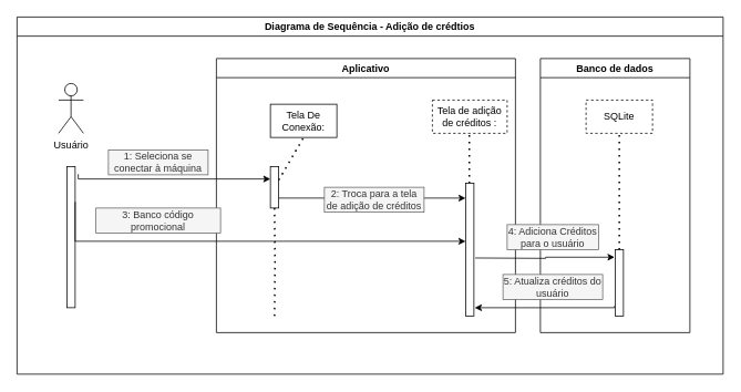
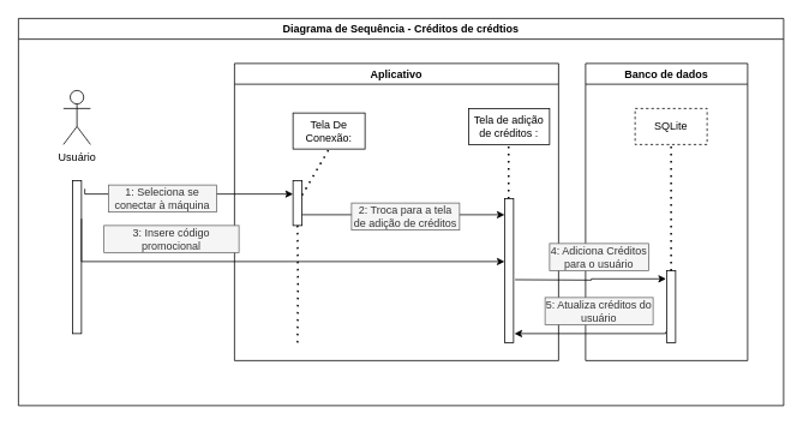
  <mxCell id="0" />
  <mxCell id="1" parent="0" />
  <mxCell id="2" value="Usuário" style="shape=umlActor;verticalLabelPosition=bottom;verticalAlign=top;html=1;outlineConnect=0;" parent="1" vertex="1"><mxGeometry x="70" y="100" width="30" height="60" as="geometry" /></mxCell>
  <mxCell id="3" value="Aplicativo" style="swimlane;" parent="1" vertex="1"><mxGeometry x="260" y="70" width="360" height="330" as="geometry" /></mxCell>
  <mxCell id="4" value="Tela De Conexão:" style="rounded=0;whiteSpace=wrap;html=1;" parent="3" vertex="1"><mxGeometry x="65" y="55" width="80" height="40" as="geometry" /></mxCell>
  <mxCell id="5" value="" style="rounded=0;whiteSpace=wrap;html=1;" parent="3" vertex="1"><mxGeometry x="65" y="130" width="10" height="50" as="geometry" /></mxCell>
  <mxCell id="6" value="" style="endArrow=none;dashed=1;html=1;dashPattern=1 3;strokeWidth=2;rounded=0;entryX=0.5;entryY=1;entryDx=0;entryDy=0;startArrow=none;" parent="3" source="5" target="4" edge="1"><mxGeometry width="50" height="50" relative="1" as="geometry"><mxPoint x="70" y="470" as="sourcePoint" /><mxPoint x="140" y="310" as="targetPoint" /></mxGeometry></mxCell>
- <mxCell id="7" value="Tela de adição de créditos :" style="rounded=0;whiteSpace=wrap;html=1;dashed=1;" parent="3" vertex="1"><mxGeometry x="260" y="50" width="90" height="40" as="geometry" /></mxCell>
+ <mxCell id="7" value="Tela de adição de créditos :" style="rounded=0;whiteSpace=wrap;html=1;" parent="3" vertex="1"><mxGeometry x="260" y="50" width="90" height="40" as="geometry" /></mxCell>
  <mxCell id="8" value="" style="endArrow=none;dashed=1;html=1;dashPattern=1 3;strokeWidth=2;rounded=0;entryX=0.5;entryY=1;entryDx=0;entryDy=0;edgeStyle=orthogonalEdgeStyle;startArrow=none;" parent="3" source="9" edge="1"><mxGeometry width="50" height="50" relative="1" as="geometry"><mxPoint x="300" y="470" as="sourcePoint" /><mxPoint x="304.5" y="90" as="targetPoint" /><Array as="points" /></mxGeometry></mxCell>
  <mxCell id="9" value="" style="rounded=0;whiteSpace=wrap;html=1;" parent="3" vertex="1"><mxGeometry x="300" y="150" width="10" height="160" as="geometry" /></mxCell>
  <mxCell id="10" value="" style="endArrow=classic;html=1;rounded=0;exitX=1;exitY=0.75;exitDx=0;exitDy=0;edgeStyle=orthogonalEdgeStyle;" parent="3" source="5" edge="1"><mxGeometry width="50" height="50" relative="1" as="geometry"><mxPoint x="160" y="300" as="sourcePoint" /><mxPoint x="300" y="168" as="targetPoint" /><Array as="points"><mxPoint x="300" y="168" /></Array></mxGeometry></mxCell>
  <mxCell id="11" value="2: Troca para a tela de adição de créditos" style="text;html=1;strokeColor=#666666;fillColor=#f5f5f5;align=center;verticalAlign=middle;whiteSpace=wrap;rounded=0;fontColor=#333333;" parent="3" vertex="1"><mxGeometry x="130" y="155" width="120" height="30" as="geometry" /></mxCell>
  <mxCell id="12" value="" style="rounded=0;whiteSpace=wrap;html=1;" parent="1" vertex="1"><mxGeometry x="80" y="200" width="10" height="170" as="geometry" /></mxCell>
  <mxCell id="13" value="" style="endArrow=classic;html=1;rounded=0;exitX=1.371;exitY=0.054;exitDx=0;exitDy=0;exitPerimeter=0;edgeStyle=orthogonalEdgeStyle;" parent="1" source="12" target="5" edge="1"><mxGeometry width="50" height="50" relative="1" as="geometry"><mxPoint x="320" y="430" as="sourcePoint" /><mxPoint x="280" y="220" as="targetPoint" /><Array as="points"><mxPoint x="94" y="215" /></Array></mxGeometry></mxCell>
  <mxCell id="14" value="" style="endArrow=none;dashed=1;html=1;dashPattern=1 3;strokeWidth=2;rounded=0;entryX=0.5;entryY=1;entryDx=0;entryDy=0;edgeStyle=orthogonalEdgeStyle;" parent="1" target="5" edge="1"><mxGeometry width="50" height="50" relative="1" as="geometry"><mxPoint x="330" y="380" as="sourcePoint" /><mxPoint x="300" y="160" as="targetPoint" /></mxGeometry></mxCell>
- <mxCell id="15" value="1: Seleciona se conectar à máquina" style="text;html=1;strokeColor=#666666;fillColor=#f5f5f5;align=center;verticalAlign=middle;whiteSpace=wrap;rounded=0;fontColor=#333333;" parent="1" vertex="1"><mxGeometry x="130" y="180" width="120" height="30" as="geometry" /></mxCell>
+ <mxCell id="15" value="1: Seleciona se conectar à máquina" style="text;html=1;strokeColor=#666666;fillColor=#f5f5f5;align=center;verticalAlign=middle;whiteSpace=wrap;rounded=0;fontColor=#333333;" parent="1" vertex="1"><mxGeometry x="120" y="205" width="120" height="30" as="geometry" /></mxCell>
  <mxCell id="16" value="" style="endArrow=classic;html=1;rounded=0;exitX=1;exitY=0.25;exitDx=0;exitDy=0;edgeStyle=orthogonalEdgeStyle;" parent="1" source="12" edge="1"><mxGeometry width="50" height="50" relative="1" as="geometry"><mxPoint x="280" y="380" as="sourcePoint" /><mxPoint x="560" y="290" as="targetPoint" /><Array as="points"><mxPoint x="90" y="290" /><mxPoint x="560" y="290" /></Array></mxGeometry></mxCell>
- <mxCell id="17" value="3: Banco código promocional" style="text;html=1;strokeColor=#666666;fillColor=#f5f5f5;align=center;verticalAlign=middle;whiteSpace=wrap;rounded=0;fontColor=#333333;" parent="1" vertex="1"><mxGeometry x="115" y="250" width="150" height="30" as="geometry" /></mxCell>
+ <mxCell id="17" value="3: Insere código promocional" style="text;html=1;strokeColor=#666666;fillColor=#f5f5f5;align=center;verticalAlign=middle;whiteSpace=wrap;rounded=0;fontColor=#333333;" parent="1" vertex="1"><mxGeometry x="115" y="250" width="150" height="30" as="geometry" /></mxCell>
  <mxCell id="18" value="Banco de dados" style="swimlane;" parent="1" vertex="1"><mxGeometry x="650" y="70" width="180" height="330" as="geometry" /></mxCell>
  <mxCell id="19" value="SQLite" style="rounded=0;whiteSpace=wrap;html=1;dashed=1;" parent="18" vertex="1"><mxGeometry x="55" y="50" width="80" height="40" as="geometry" /></mxCell>
  <mxCell id="20" value="4: Adiciona Créditos para o usuário" style="text;html=1;strokeColor=#666666;fillColor=#f5f5f5;align=center;verticalAlign=middle;whiteSpace=wrap;rounded=0;fontColor=#333333;" parent="18" vertex="1"><mxGeometry x="-40" y="200" width="110" height="30" as="geometry" /></mxCell>
  <mxCell id="21" value="5: Atualiza créditos do usuário" style="text;html=1;align=center;verticalAlign=middle;whiteSpace=wrap;rounded=0;fillColor=#f5f5f5;fontColor=#333333;strokeColor=#666666;" parent="18" vertex="1"><mxGeometry x="-45" y="260" width="120" height="30" as="geometry" /></mxCell>
  <mxCell id="22" value="" style="rounded=0;whiteSpace=wrap;html=1;" parent="18" vertex="1"><mxGeometry x="90" y="230" width="10" height="80" as="geometry" /></mxCell>
  <mxCell id="23" value="" style="endArrow=none;dashed=1;html=1;dashPattern=1 3;strokeWidth=2;rounded=0;edgeStyle=orthogonalEdgeStyle;startArrow=none;entryX=0.5;entryY=1;entryDx=0;entryDy=0;" parent="18" source="22" target="19" edge="1"><mxGeometry width="50" height="50" relative="1" as="geometry"><mxPoint x="140" y="480" as="sourcePoint" /><mxPoint x="95" y="140" as="targetPoint" /></mxGeometry></mxCell>
  <mxCell id="24" value="" style="endArrow=classic;html=1;rounded=0;exitX=1.167;exitY=0.323;exitDx=0;exitDy=0;exitPerimeter=0;entryX=-0.065;entryY=0.115;entryDx=0;entryDy=0;entryPerimeter=0;edgeStyle=orthogonalEdgeStyle;" parent="1" target="22" edge="1"><mxGeometry width="50" height="50" relative="1" as="geometry"><mxPoint x="571.67" y="310.13" as="sourcePoint" /><mxPoint x="780" y="310" as="targetPoint" /></mxGeometry></mxCell>
  <mxCell id="25" value="" style="endArrow=classic;html=1;rounded=0;edgeStyle=orthogonalEdgeStyle;exitX=-0.1;exitY=0.85;exitDx=0;exitDy=0;exitPerimeter=0;" parent="1" source="22" edge="1"><mxGeometry width="50" height="50" relative="1" as="geometry"><mxPoint x="780" y="370" as="sourcePoint" /><mxPoint x="571" y="370" as="targetPoint" /><Array as="points"><mxPoint x="739" y="370" /></Array></mxGeometry></mxCell>
- <mxCell id="26" value="Diagrama de Sequência - Adição de crédtios" style="swimlane;fillColor=default;" parent="1" vertex="1"><mxGeometry x="20" y="20" width="850" height="430" as="geometry" /></mxCell>
+ <mxCell id="26" value="Diagrama de Sequência - Créditos de crédtios" style="swimlane;fillColor=default;" parent="1" vertex="1"><mxGeometry x="20" y="20" width="850" height="430" as="geometry" /></mxCell>
